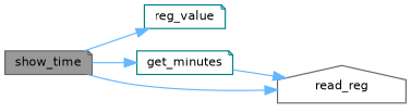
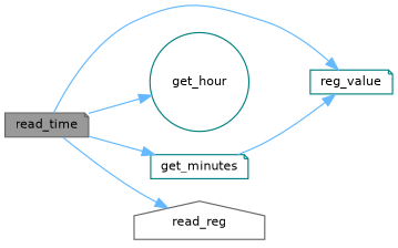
  digraph {
    rankdir=LR
    node [color=teal fillcolor=white fontname=Helvetica fontsize=10 shape=note style=filled]
    edge [color=steelblue1 fontname=Helvetica fontsize=10 labelfontname=Helvetica labelfontsize=10 style=solid]
-   n1 [color=gray40 fillcolor=grey60 fontcolor=black height=0.2 label=show_time width=0.4]
+   n1 [color=gray40 fillcolor=grey60 fontcolor=black height=0.2 label=read_time width=0.4]
    n2 [height=0.2 label=reg_value width=0.4]
+   n3 [height=0.2 label=get_hour shape=circle width=0.4]
    n4 [height=0.2 label=get_minutes width=0.4]
    n5 [color=gray40 height=0.2 label=read_reg shape=house width=0.4]
    n1 -> n2
+   n1 -> n3
    n1 -> n4
    n1 -> n5
-   n4 -> n5
+   n4 -> n2
  }
